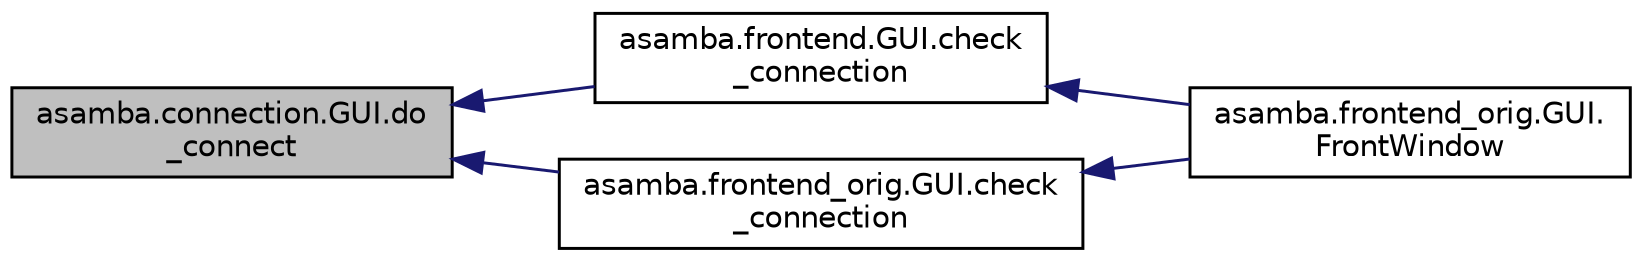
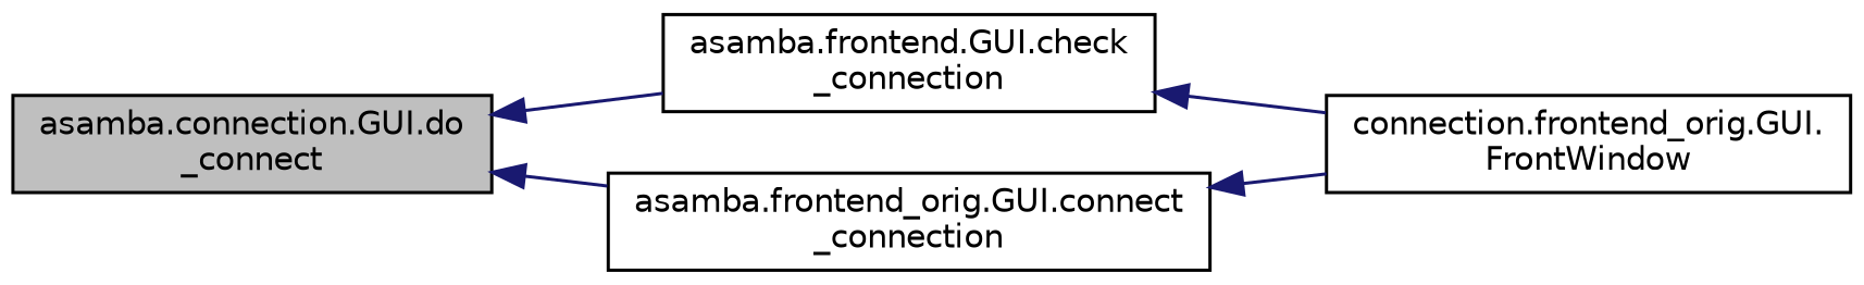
  digraph {
    rankdir=LR
    node [color=black fillcolor=white fontname=Helvetica fontsize=10 shape=record style=filled]
    edge [color=midnightblue dir=back fontname=Helvetica fontsize=10 labelfontname=Helvetica labelfontsize=10 style=solid]
    n1 [fillcolor=grey75 fontcolor=black height=0.2 label="asamba.connection.GUI.do\l_connect" width=0.4]
    n2 [height=0.2 label="asamba.frontend.GUI.check\l_connection" width=0.4]
-   n3 [height=0.2 label="asamba.frontend_orig.GUI.check\l_connection" width=0.4]
-   n4 [height=0.2 label="asamba.frontend_orig.GUI.\lFrontWindow" width=0.4]
+   n3 [height=0.2 label="asamba.frontend_orig.GUI.connect\l_connection" width=0.4]
+   n4 [height=0.2 label="connection.frontend_orig.GUI.\lFrontWindow" width=0.4]
    n1 -> n2
    n1 -> n3
    n2 -> n4
    n3 -> n4
  }
